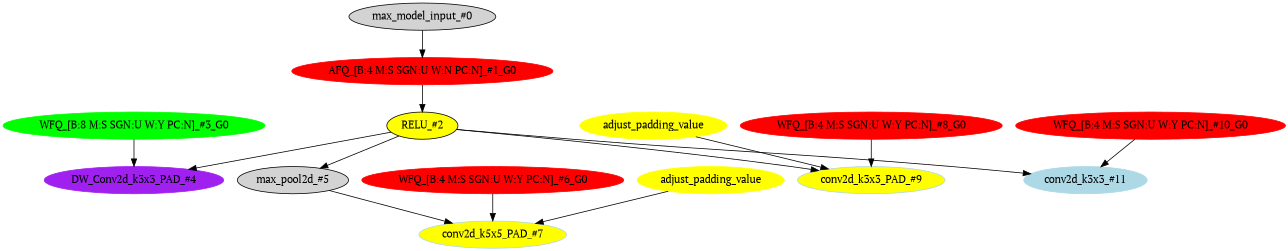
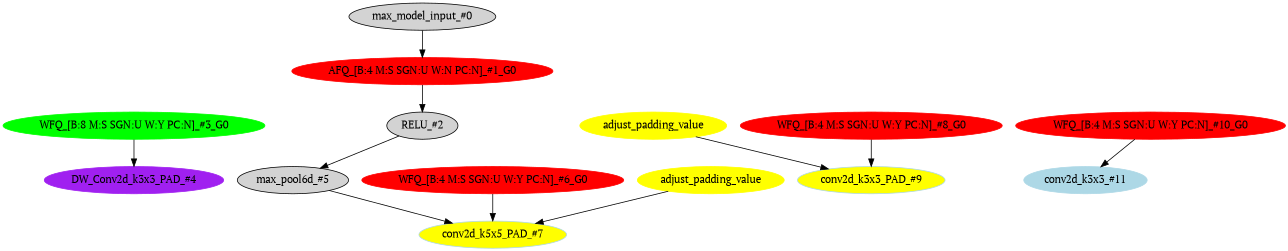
  strict digraph {
    fontname="PT Serif"
    node [fontname="PT Serif" style=filled type=symmetric_quantize color=red]
    edge [fontname="PT Serif"]
    n1 [label="max_model_input_#0" type=nncf_model_input color=""]
    n2 [label="AFQ_[B:4 M:S SGN:U W:N PC:N]_#1_G0" scope=SymmetricQuantizer]
-   n3 [label="RELU_#2" scope="MultiBranchesModel/ReLU" type=RELU fillcolor=yellow color=""]
+   n3 [label="RELU_#2" scope="MultiBranchesModel/ReLU" type=RELU color=""]
    n4 [color=purple label="DW_Conv2d_k3x3_PAD_#4" scope="MultiBranchesModel/NNCFConv2d[conv_a]" type=conv2d]
-   n5 [label="max_pool2d_#5" scope="MultiBranchesModel/MaxPool2d[max_pool_b]" type=max_pool2d color=""]
+   n5 [label="max_pool6d_#5" scope="MultiBranchesModel/MaxPool2d[max_pool_b]" type=max_pool2d color=""]
    n6 [color=lightblue fillcolor=yellow label="conv2d_k3x3_PAD_#9" scope="MultiBranchesModel/NNCFConv2d[conv_c]" type=conv2d]
    n7 [color=lightblue label="conv2d_k3x3_#11" scope="MultiBranchesModel/NNCFConv2d[conv_d]" type=conv2d]
    n8 [color=lightblue fillcolor=yellow label="conv2d_k5x5_PAD_#7" scope="MultiBranchesModel/NNCFConv2d[conv_b]" type=conv2d]
    n9 [color=green label="WFQ_[B:8 M:S SGN:U W:Y PC:N]_#3_G0" scope="MultiBranchesModel/NNCFConv2d[conv_a]/ModuleDict[pre_ops]/UpdateWeight[0]/SymmetricQuantizer[op]"]
    n10 [label="WFQ_[B:4 M:S SGN:U W:Y PC:N]_#6_G0" scope="MultiBranchesModel/NNCFConv2d[conv_b]/ModuleDict[pre_ops]/UpdateWeight[1]/SymmetricQuantizer[op]"]
    n11 [label="WFQ_[B:4 M:S SGN:U W:Y PC:N]_#8_G0" scope="MultiBranchesModel/NNCFConv2d[conv_c]/ModuleDict[pre_ops]/UpdateWeight[1]/SymmetricQuantizer[op]"]
    n12 [label="WFQ_[B:4 M:S SGN:U W:Y PC:N]_#10_G0" scope="MultiBranchesModel/NNCFConv2d[conv_d]/ModuleDict[pre_ops]/UpdateWeight[0]/SymmetricQuantizer[op]"]
    n13 [color=yellow label=adjust_padding_value type=""]
    n14 [color=yellow label=adjust_padding_value type=""]
    n1 -> n2
    n2 -> n3
-   n3 -> n4
    n3 -> n5
-   n3 -> n6
-   n3 -> n7
    n5 -> n8
    n9 -> n4
    n10 -> n8
    n11 -> n6
    n12 -> n7
    n13 -> n8
    n14 -> n6
  }
